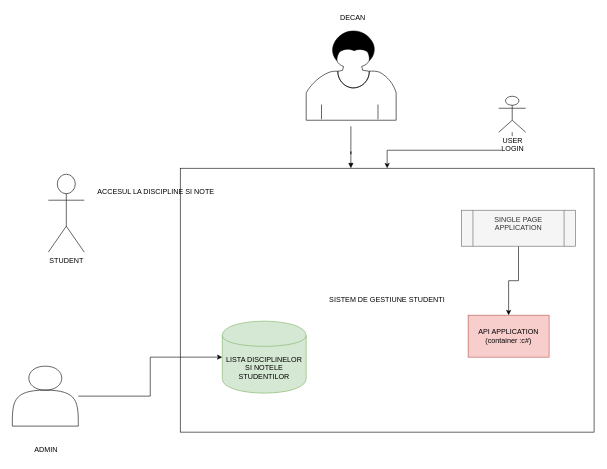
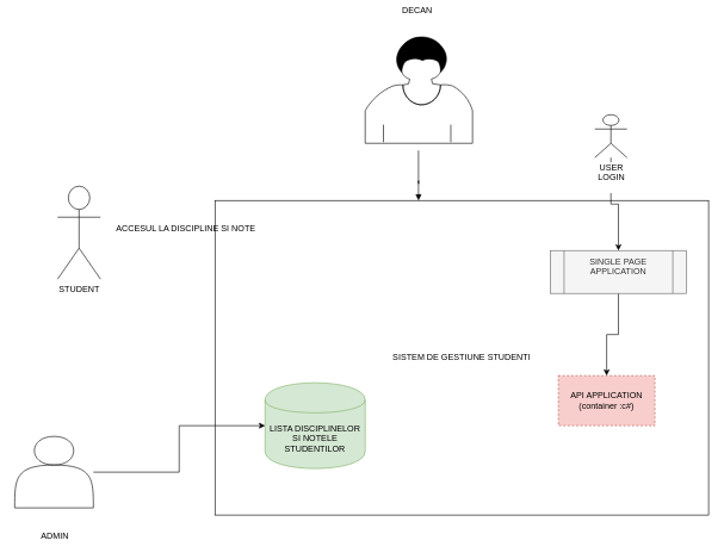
  <mxCell id="0" />
  <mxCell id="1" parent="0" />
  <mxCell id="2" value="" style="shape=mxgraph.bpmn.user_task;html=1;outlineConnect=0;" vertex="1" parent="1"><mxGeometry x="510" y="50" width="150" height="150" as="geometry" /></mxCell>
  <mxCell id="3" value="" style="endArrow=block;endFill=1;endSize=6;html=1;" edge="1" parent="1"><mxGeometry width="100" relative="1" as="geometry"><mxPoint x="584.5" y="210" as="sourcePoint" /><mxPoint x="584.5" y="280" as="targetPoint" /><Array as="points"><mxPoint x="584.5" y="260" /><mxPoint x="584.5" y="250" /></Array></mxGeometry></mxCell>
- <mxCell id="4" value="DECAN" style="text;html=1;resizable=0;points=[];autosize=1;align=left;verticalAlign=top;spacingTop=-4;" vertex="1" parent="1"><mxGeometry x="565" y="20" width="60" height="20" as="geometry" /></mxCell>
+ <mxCell id="4" value="DECAN" style="text;html=1;resizable=0;points=[];autosize=1;align=left;verticalAlign=top;spacingTop=-4;" vertex="1" parent="1"><mxGeometry x="560" y="5" width="60" height="20" as="geometry" /></mxCell>
  <mxCell id="5" value="SISTEM DE GESTIUNE STUDENTI" style="rounded=0;whiteSpace=wrap;html=1;" vertex="1" parent="1"><mxGeometry x="300" y="280" width="690" height="440" as="geometry" /></mxCell>
- <mxCell id="6" value="STUDENT" style="shape=umlActor;verticalLabelPosition=bottom;labelBackgroundColor=#ffffff;verticalAlign=top;html=1;outlineConnect=0;" vertex="1" parent="1"><mxGeometry x="80" y="290" width="60" height="130" as="geometry" /></mxCell>
+ <mxCell id="6" value="STUDENT" style="shape=umlActor;verticalLabelPosition=bottom;labelBackgroundColor=#ffffff;verticalAlign=top;html=1;outlineConnect=0;" vertex="1" parent="1"><mxGeometry x="80" y="260" width="60" height="130" as="geometry" /></mxCell>
  <mxCell id="7" value="LISTA DISCIPLINELOR SI NOTELE STUDENTILOR " style="shape=cylinder;whiteSpace=wrap;html=1;boundedLbl=1;backgroundOutline=1;fillColor=#d5e8d4;strokeColor=#82b366;" vertex="1" parent="1"><mxGeometry x="370" y="535" width="140" height="120" as="geometry" /></mxCell>
- <mxCell id="8" value="&lt;div&gt;API APPLICATION&lt;/div&gt;&lt;div&gt;(container :c#)&lt;br&gt;&lt;/div&gt;" style="rounded=0;whiteSpace=wrap;html=1;fillColor=#f8cecc;strokeColor=#b85450;" vertex="1" parent="1"><mxGeometry x="780" y="525" width="135" height="70" as="geometry" /></mxCell>
+ <mxCell id="8" value="&lt;div&gt;API APPLICATION&lt;/div&gt;&lt;div&gt;(container :c#)&lt;br&gt;&lt;/div&gt;" style="rounded=0;whiteSpace=wrap;html=1;fillColor=#f8cecc;strokeColor=#b85450;dashed=1;" vertex="1" parent="1"><mxGeometry x="780" y="525" width="135" height="70" as="geometry" /></mxCell>
  <mxCell id="9" style="edgeStyle=orthogonalEdgeStyle;rounded=0;orthogonalLoop=1;jettySize=auto;html=1;" edge="1" parent="1" source="10" target="8"><mxGeometry relative="1" as="geometry" /></mxCell>
  <mxCell id="10" value="&lt;div&gt;SINGLE PAGE APPLICATION&lt;/div&gt;&lt;div&gt;&lt;br&gt;&lt;/div&gt;" style="shape=process;whiteSpace=wrap;html=1;backgroundOutline=1;fillColor=#f5f5f5;strokeColor=#666666;fontColor=#333333;" vertex="1" parent="1"><mxGeometry x="769" y="350" width="190" height="60" as="geometry" /></mxCell>
  <mxCell id="11" style="edgeStyle=orthogonalEdgeStyle;rounded=0;orthogonalLoop=1;jettySize=auto;html=1;" edge="1" parent="1" source="12" target="7"><mxGeometry relative="1" as="geometry" /></mxCell>
  <mxCell id="12" value="" style="shape=actor;whiteSpace=wrap;html=1;" vertex="1" parent="1"><mxGeometry x="20" y="610" width="110" height="100" as="geometry" /></mxCell>
  <mxCell id="13" value="ADMIN" style="text;html=1;resizable=0;points=[];autosize=1;align=left;verticalAlign=top;spacingTop=-4;" vertex="1" parent="1"><mxGeometry x="55" y="740" width="50" height="20" as="geometry" /></mxCell>
  <mxCell id="14" value="&lt;div&gt;ACCESUL LA DISCIPLINE SI NOTE&lt;/div&gt;&lt;div&gt;&lt;br&gt;&lt;/div&gt;" style="text;html=1;resizable=0;points=[];autosize=1;align=left;verticalAlign=top;spacingTop=-4;" vertex="1" parent="1"><mxGeometry x="160" y="310" width="210" height="30" as="geometry" /></mxCell>
- <mxCell id="15" style="edgeStyle=orthogonalEdgeStyle;rounded=0;orthogonalLoop=1;jettySize=auto;html=1;" edge="1" parent="1" source="16" target="5"><mxGeometry relative="1" as="geometry" /></mxCell>
+ <mxCell id="15" style="edgeStyle=orthogonalEdgeStyle;rounded=0;orthogonalLoop=1;jettySize=auto;html=1;" edge="1" parent="1" source="16" target="10"><mxGeometry relative="1" as="geometry" /></mxCell>
  <mxCell id="16" value="&lt;div&gt;USER&lt;/div&gt;&lt;div&gt;LOGIN&lt;/div&gt;&lt;div&gt;&lt;br&gt;&lt;/div&gt;" style="shape=umlActor;verticalLabelPosition=bottom;labelBackgroundColor=#ffffff;verticalAlign=top;html=1;outlineConnect=0;" vertex="1" parent="1"><mxGeometry x="831" y="160" width="45" height="60" as="geometry" /></mxCell>
